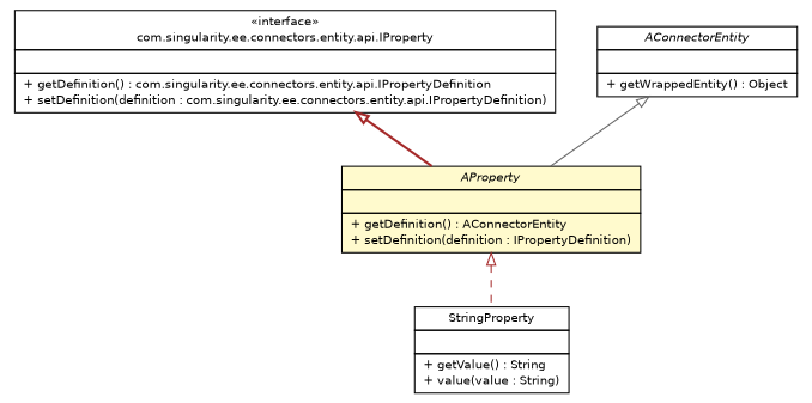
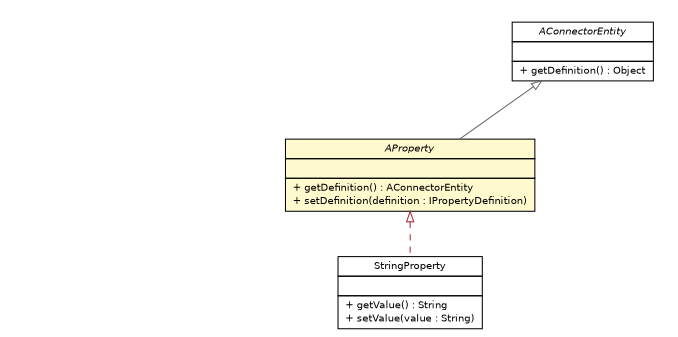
  digraph {
    nodesep=0.25
    ranksep=0.5
    node [fontcolor=black fontname=Helvetica fontsize=10.0 shape=plaintext]
    edge [arrowtail=empty color=brown dir=back fontname=Helvetica fontsize=10 headport=p labelfontname=Helvetica labelfontsize=10 tailport=p]
-   n1 [label=<<table title="com.singularity.ee.connectors.entity.api.IProperty" border="0" cellborder="1" cellspacing="0" cellpadding="2" port="p" href="../api/IProperty.html"> 		<tr><td><table border="0" cellspacing="0" cellpadding="1"> <tr><td align="center" balign="center"> &#171;interface&#187; </td></tr> <tr><td align="center" balign="center"> com.singularity.ee.connectors.entity.api.IProperty </td></tr> 		</table></td></tr> 		<tr><td><table border="0" cellspacing="0" cellpadding="1"> <tr><td align="left" balign="left">  </td></tr> 		</table></td></tr> 		<tr><td><table border="0" cellspacing="0" cellpadding="1"> <tr><td align="left" balign="left"> + getDefinition() : com.singularity.ee.connectors.entity.api.IPropertyDefinition </td></tr> <tr><td align="left" balign="left"> + setDefinition(definition : com.singularity.ee.connectors.entity.api.IPropertyDefinition) </td></tr> 		</table></td></tr> 		</table>>]
    n2 [label=<<table title="com.singularity.ee.connectors.entity.impl.AProperty" border="0" cellborder="1" cellspacing="0" cellpadding="2" port="p" bgcolor="lemonChiffon" href="./AProperty.html"> 		<tr><td><table border="0" cellspacing="0" cellpadding="1"> <tr><td align="center" balign="center"><font face="Helvetica-Oblique"> AProperty </font></td></tr> 		</table></td></tr> 		<tr><td><table border="0" cellspacing="0" cellpadding="1"> <tr><td align="left" balign="left">  </td></tr> 		</table></td></tr> 		<tr><td><table border="0" cellspacing="0" cellpadding="1"> <tr><td align="left" balign="left"> + getDefinition() : AConnectorEntity </td></tr> <tr><td align="left" balign="left"> + setDefinition(definition : IPropertyDefinition) </td></tr> 		</table></td></tr> 		</table>>]
-   n3 [label=<<table title="com.singularity.ee.connectors.entity.impl.StringProperty" border="0" cellborder="1" cellspacing="0" cellpadding="2" port="p" href="./StringProperty.html"> 		<tr><td><table border="0" cellspacing="0" cellpadding="1"> <tr><td align="center" balign="center"> StringProperty </td></tr> 		</table></td></tr> 		<tr><td><table border="0" cellspacing="0" cellpadding="1"> <tr><td align="left" balign="left">  </td></tr> 		</table></td></tr> 		<tr><td><table border="0" cellspacing="0" cellpadding="1"> <tr><td align="left" balign="left"> + getValue() : String </td></tr> <tr><td align="left" balign="left"> + value(value : String) </td></tr> 		</table></td></tr> 		</table>>]
-   n4 [label=<<table title="com.singularity.ee.connectors.entity.impl.AConnectorEntity" border="0" cellborder="1" cellspacing="0" cellpadding="2" port="p" href="./AConnectorEntity.html"> 		<tr><td><table border="0" cellspacing="0" cellpadding="1"> <tr><td align="center" balign="center"><font face="Helvetica-Oblique"> AConnectorEntity </font></td></tr> 		</table></td></tr> 		<tr><td><table border="0" cellspacing="0" cellpadding="1"> <tr><td align="left" balign="left">  </td></tr> 		</table></td></tr> 		<tr><td><table border="0" cellspacing="0" cellpadding="1"> <tr><td align="left" balign="left"> + getWrappedEntity() : Object </td></tr> 		</table></td></tr> 		</table>>]
-   n1 -> n2 [style=bold]
+   n3 [label=<<table title="com.singularity.ee.connectors.entity.impl.StringProperty" border="0" cellborder="1" cellspacing="0" cellpadding="2" port="p" href="./StringProperty.html"> 		<tr><td><table border="0" cellspacing="0" cellpadding="1"> <tr><td align="center" balign="center"> StringProperty </td></tr> 		</table></td></tr> 		<tr><td><table border="0" cellspacing="0" cellpadding="1"> <tr><td align="left" balign="left">  </td></tr> 		</table></td></tr> 		<tr><td><table border="0" cellspacing="0" cellpadding="1"> <tr><td align="left" balign="left"> + getValue() : String </td></tr> <tr><td align="left" balign="left"> + setValue(value : String) </td></tr> 		</table></td></tr> 		</table>>]
+   n4 [label=<<table title="com.singularity.ee.connectors.entity.impl.AConnectorEntity" border="0" cellborder="1" cellspacing="0" cellpadding="2" port="p" href="./AConnectorEntity.html"> 		<tr><td><table border="0" cellspacing="0" cellpadding="1"> <tr><td align="center" balign="center"><font face="Helvetica-Oblique"> AConnectorEntity </font></td></tr> 		</table></td></tr> 		<tr><td><table border="0" cellspacing="0" cellpadding="1"> <tr><td align="left" balign="left">  </td></tr> 		</table></td></tr> 		<tr><td><table border="0" cellspacing="0" cellpadding="1"> <tr><td align="left" balign="left"> + getDefinition() : Object </td></tr> 		</table></td></tr> 		</table>>]
    n2 -> n3 [style=dashed]
    n4 -> n2 [color=gray40 style=solid]
  }
